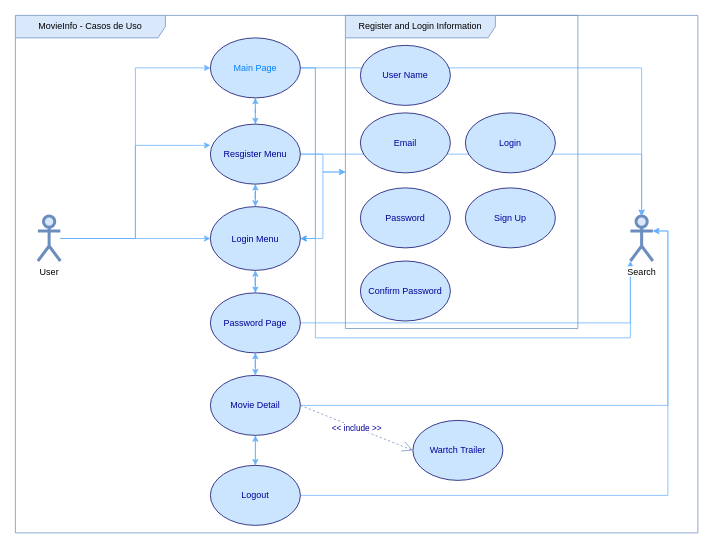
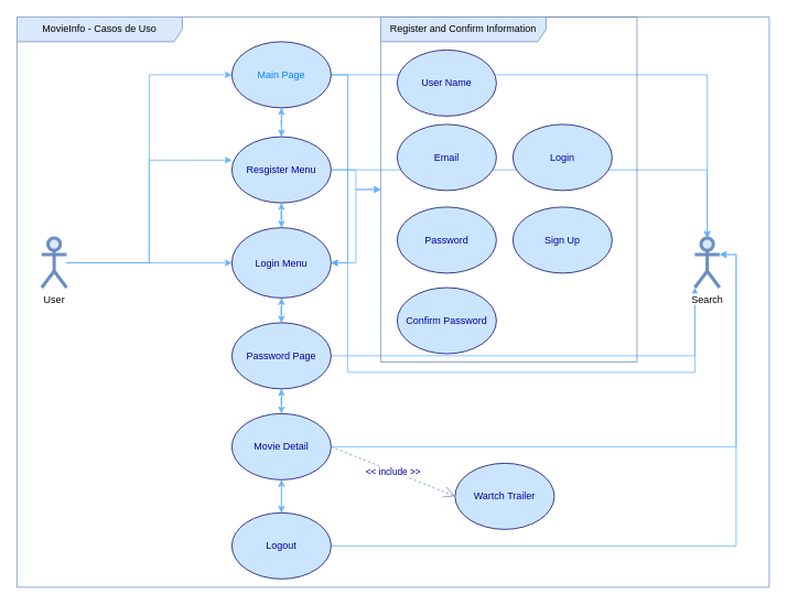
  <mxCell id="0" />
  <mxCell id="1" parent="0" />
  <mxCell id="2" value="" style="edgeStyle=orthogonalEdgeStyle;rounded=0;orthogonalLoop=1;jettySize=auto;html=1;labelBackgroundColor=#1A1A1A;strokeColor=#66B2FF;" parent="1" source="5" target="10" edge="1"><mxGeometry relative="1" as="geometry" /></mxCell>
  <mxCell id="3" style="edgeStyle=orthogonalEdgeStyle;rounded=0;orthogonalLoop=1;jettySize=auto;html=1;entryX=1;entryY=0.5;entryDx=0;entryDy=0;labelBackgroundColor=#1A1A1A;strokeColor=#3399FF;" parent="1" source="5" target="15" edge="1"><mxGeometry relative="1" as="geometry"><Array as="points"><mxPoint x="420" y="90" /><mxPoint x="420" y="318" /></Array></mxGeometry></mxCell>
  <mxCell id="4" style="edgeStyle=orthogonalEdgeStyle;rounded=0;orthogonalLoop=1;jettySize=auto;html=1;entryX=0.5;entryY=0;entryDx=0;entryDy=0;entryPerimeter=0;strokeColor=#66B2FF;" parent="1" source="5" target="36" edge="1"><mxGeometry relative="1" as="geometry" /></mxCell>
  <mxCell id="5" value="&lt;font color=&quot;#007fff&quot;&gt;Main Page&lt;/font&gt;" style="ellipse;whiteSpace=wrap;html=1;fontColor=#000099;fillColor=#CCE5FF;strokeColor=#000066;" parent="1" vertex="1"><mxGeometry x="280" y="50" width="120" height="80" as="geometry" /></mxCell>
  <mxCell id="6" value="" style="edgeStyle=orthogonalEdgeStyle;rounded=0;orthogonalLoop=1;jettySize=auto;html=1;labelBackgroundColor=#1A1A1A;strokeColor=#66B2FF;" parent="1" source="10" target="5" edge="1"><mxGeometry relative="1" as="geometry" /></mxCell>
  <mxCell id="7" value="" style="edgeStyle=orthogonalEdgeStyle;rounded=0;orthogonalLoop=1;jettySize=auto;html=1;labelBackgroundColor=#1A1A1A;strokeColor=#66B2FF;" parent="1" source="10" target="15" edge="1"><mxGeometry relative="1" as="geometry" /></mxCell>
  <mxCell id="8" style="edgeStyle=orthogonalEdgeStyle;rounded=0;orthogonalLoop=1;jettySize=auto;html=1;strokeColor=#66B2FF;" parent="1" source="10" target="41" edge="1"><mxGeometry relative="1" as="geometry" /></mxCell>
  <mxCell id="9" style="edgeStyle=orthogonalEdgeStyle;rounded=0;orthogonalLoop=1;jettySize=auto;html=1;entryX=0.5;entryY=0;entryDx=0;entryDy=0;entryPerimeter=0;strokeColor=#66B2FF;" parent="1" source="10" target="36" edge="1"><mxGeometry relative="1" as="geometry" /></mxCell>
  <mxCell id="10" value="Resgister Menu" style="ellipse;whiteSpace=wrap;html=1;strokeColor=#000066;fontColor=#000099;fillColor=#CCE5FF;" parent="1" vertex="1"><mxGeometry x="280" y="165" width="120" height="80" as="geometry" /></mxCell>
  <mxCell id="11" value="" style="edgeStyle=orthogonalEdgeStyle;rounded=0;orthogonalLoop=1;jettySize=auto;html=1;labelBackgroundColor=#1A1A1A;strokeColor=#66B2FF;" parent="1" source="15" target="10" edge="1"><mxGeometry relative="1" as="geometry" /></mxCell>
  <mxCell id="12" style="edgeStyle=orthogonalEdgeStyle;rounded=0;orthogonalLoop=1;jettySize=auto;html=1;entryX=0.5;entryY=0;entryDx=0;entryDy=0;labelBackgroundColor=#1A1A1A;strokeColor=#66B2FF;" parent="1" source="15" target="32" edge="1"><mxGeometry relative="1" as="geometry" /></mxCell>
  <mxCell id="13" style="edgeStyle=orthogonalEdgeStyle;rounded=0;orthogonalLoop=1;jettySize=auto;html=1;strokeColor=#66B2FF;" parent="1" source="15" target="41" edge="1"><mxGeometry relative="1" as="geometry" /></mxCell>
  <mxCell id="14" style="edgeStyle=orthogonalEdgeStyle;rounded=0;orthogonalLoop=1;jettySize=auto;html=1;entryX=0;entryY=1;entryDx=0;entryDy=0;entryPerimeter=0;strokeColor=#66B2FF;" parent="1" source="15" target="36" edge="1"><mxGeometry relative="1" as="geometry"><Array as="points"><mxPoint x="420" y="318" /><mxPoint x="420" y="450" /><mxPoint x="840" y="450" /></Array></mxGeometry></mxCell>
  <mxCell id="15" value="Login Menu" style="ellipse;whiteSpace=wrap;html=1;strokeColor=#000066;fontColor=#000099;fillColor=#CCE5FF;" parent="1" vertex="1"><mxGeometry x="280" y="275" width="120" height="85" as="geometry" /></mxCell>
  <mxCell id="16" style="edgeStyle=orthogonalEdgeStyle;rounded=0;orthogonalLoop=1;jettySize=auto;html=1;labelBackgroundColor=#1A1A1A;strokeColor=#66B2FF;" parent="1" source="19" edge="1"><mxGeometry relative="1" as="geometry"><mxPoint x="340" y="470" as="targetPoint" /></mxGeometry></mxCell>
  <mxCell id="17" style="edgeStyle=orthogonalEdgeStyle;rounded=0;orthogonalLoop=1;jettySize=auto;html=1;labelBackgroundColor=#1A1A1A;strokeColor=#66B2FF;" parent="1" source="19" edge="1"><mxGeometry relative="1" as="geometry"><mxPoint x="340" y="620" as="targetPoint" /></mxGeometry></mxCell>
  <mxCell id="18" style="edgeStyle=orthogonalEdgeStyle;rounded=0;orthogonalLoop=1;jettySize=auto;html=1;entryX=1;entryY=0.333;entryDx=0;entryDy=0;entryPerimeter=0;strokeColor=#66B2FF;" parent="1" source="19" target="36" edge="1"><mxGeometry relative="1" as="geometry" /></mxCell>
  <mxCell id="19" value="Movie Detail" style="ellipse;whiteSpace=wrap;html=1;strokeColor=#000066;fontColor=#000099;fillColor=#CCE5FF;" parent="1" vertex="1"><mxGeometry x="280" y="500" width="120" height="80" as="geometry" /></mxCell>
  <mxCell id="20" value="" style="edgeStyle=orthogonalEdgeStyle;rounded=0;orthogonalLoop=1;jettySize=auto;html=1;labelBackgroundColor=#1A1A1A;strokeColor=#66B2FF;" parent="1" source="22" target="19" edge="1"><mxGeometry relative="1" as="geometry" /></mxCell>
  <mxCell id="21" style="edgeStyle=orthogonalEdgeStyle;rounded=0;orthogonalLoop=1;jettySize=auto;html=1;entryX=1;entryY=0.333;entryDx=0;entryDy=0;entryPerimeter=0;strokeColor=#66B2FF;" parent="1" source="22" target="36" edge="1"><mxGeometry relative="1" as="geometry" /></mxCell>
  <mxCell id="22" value="Logout" style="ellipse;whiteSpace=wrap;html=1;strokeColor=#000066;fontColor=#000099;fillColor=#CCE5FF;" parent="1" vertex="1"><mxGeometry x="280" y="620" width="120" height="80" as="geometry" /></mxCell>
  <mxCell id="23" value="Wartch Trailer" style="ellipse;whiteSpace=wrap;html=1;strokeColor=#000066;fontColor=#000099;fillColor=#CCE5FF;" parent="1" vertex="1"><mxGeometry x="550" y="560" width="120" height="80" as="geometry" /></mxCell>
  <mxCell id="24" style="edgeStyle=orthogonalEdgeStyle;rounded=0;orthogonalLoop=1;jettySize=auto;html=1;entryX=0;entryY=0.5;entryDx=0;entryDy=0;strokeColor=#66B2FF;" parent="1" source="27" target="5" edge="1"><mxGeometry relative="1" as="geometry" /></mxCell>
  <mxCell id="25" style="edgeStyle=orthogonalEdgeStyle;rounded=0;orthogonalLoop=1;jettySize=auto;html=1;entryX=0;entryY=0.354;entryDx=0;entryDy=0;entryPerimeter=0;strokeColor=#66B2FF;" parent="1" source="27" target="10" edge="1"><mxGeometry relative="1" as="geometry" /></mxCell>
  <mxCell id="26" style="edgeStyle=orthogonalEdgeStyle;rounded=0;orthogonalLoop=1;jettySize=auto;html=1;entryX=0;entryY=0.5;entryDx=0;entryDy=0;strokeColor=#66B2FF;" parent="1" source="27" target="15" edge="1"><mxGeometry relative="1" as="geometry" /></mxCell>
  <mxCell id="27" value="User" style="shape=umlActor;verticalLabelPosition=bottom;labelBackgroundColor=#ffffff;verticalAlign=top;html=1;strokeWidth=4;fillColor=#dae8fc;strokeColor=#6c8ebf;" parent="1" vertex="1"><mxGeometry x="50" y="287.5" width="30" height="60" as="geometry" /></mxCell>
  <mxCell id="28" value="MovieInfo - Casos de Uso" style="shape=umlFrame;whiteSpace=wrap;html=1;strokeWidth=1;fillColor=#dae8fc;width=200;height=30;strokeColor=#6c8ebf;" parent="1" vertex="1"><mxGeometry x="20" y="20" width="910" height="690" as="geometry" /></mxCell>
  <mxCell id="29" value="" style="edgeStyle=orthogonalEdgeStyle;rounded=0;orthogonalLoop=1;jettySize=auto;html=1;labelBackgroundColor=#1A1A1A;strokeColor=#66B2FF;" parent="1" source="32" target="15" edge="1"><mxGeometry relative="1" as="geometry" /></mxCell>
  <mxCell id="30" value="" style="edgeStyle=orthogonalEdgeStyle;rounded=0;orthogonalLoop=1;jettySize=auto;html=1;labelBackgroundColor=#1A1A1A;strokeColor=#66B2FF;" parent="1" source="32" target="19" edge="1"><mxGeometry relative="1" as="geometry" /></mxCell>
  <mxCell id="31" style="edgeStyle=orthogonalEdgeStyle;rounded=0;orthogonalLoop=1;jettySize=auto;html=1;strokeColor=#66B2FF;" parent="1" source="32" edge="1"><mxGeometry relative="1" as="geometry"><mxPoint x="840" y="350" as="targetPoint" /><Array as="points"><mxPoint x="840" y="430" /></Array></mxGeometry></mxCell>
  <mxCell id="32" value="Password Page" style="ellipse;whiteSpace=wrap;html=1;strokeColor=#000066;fontColor=#000099;fillColor=#CCE5FF;" parent="1" vertex="1"><mxGeometry x="280" y="390" width="120" height="80" as="geometry" /></mxCell>
  <mxCell id="33" value="User Name" style="ellipse;whiteSpace=wrap;html=1;strokeColor=#000066;fontColor=#000099;fillColor=#CCE5FF;" parent="1" vertex="1"><mxGeometry x="480" y="60" width="120" height="80" as="geometry" /></mxCell>
  <mxCell id="34" value="Email" style="ellipse;whiteSpace=wrap;html=1;strokeColor=#000066;fontColor=#000099;fillColor=#CCE5FF;" parent="1" vertex="1"><mxGeometry x="480" y="150" width="120" height="80" as="geometry" /></mxCell>
  <mxCell id="35" value="Password" style="ellipse;whiteSpace=wrap;html=1;strokeColor=#000066;fontColor=#000099;fillColor=#CCE5FF;" parent="1" vertex="1"><mxGeometry x="480" y="250" width="120" height="80" as="geometry" /></mxCell>
  <mxCell id="36" value="Search" style="shape=umlActor;verticalLabelPosition=bottom;labelBackgroundColor=#ffffff;verticalAlign=top;html=1;strokeWidth=4;fillColor=#dae8fc;strokeColor=#6c8ebf;" parent="1" vertex="1"><mxGeometry x="840" y="287.5" width="30" height="60" as="geometry" /></mxCell>
  <mxCell id="37" value="Confirm Password" style="ellipse;whiteSpace=wrap;html=1;strokeColor=#000066;fontColor=#000099;fillColor=#CCE5FF;" parent="1" vertex="1"><mxGeometry x="480" y="347.5" width="120" height="80" as="geometry" /></mxCell>
  <mxCell id="38" value="&amp;lt;&amp;lt; include &amp;gt;&amp;gt;" style="endArrow=open;endSize=12;dashed=1;html=1;exitX=1;exitY=0.5;entryX=0;entryY=0.5;fontColor=#000099;strokeColor=#6c8ebf;fillColor=#dae8fc;exitDx=0;exitDy=0;entryDx=0;entryDy=0;" parent="1" source="19" target="23" edge="1"><mxGeometry width="160" relative="1" as="geometry"><mxPoint x="410.005" y="549.554" as="sourcePoint" /><mxPoint x="534.614" y="490.004" as="targetPoint" /></mxGeometry></mxCell>
  <mxCell id="39" value="Login" style="ellipse;whiteSpace=wrap;html=1;strokeColor=#000066;fontColor=#000099;fillColor=#CCE5FF;" parent="1" vertex="1"><mxGeometry x="620" y="150" width="120" height="80" as="geometry" /></mxCell>
  <mxCell id="40" value="Sign Up" style="ellipse;whiteSpace=wrap;html=1;strokeColor=#000066;fontColor=#000099;fillColor=#CCE5FF;" parent="1" vertex="1"><mxGeometry x="620" y="250" width="120" height="80" as="geometry" /></mxCell>
- <mxCell id="41" value="Register and Login Information" style="shape=umlFrame;whiteSpace=wrap;html=1;strokeWidth=1;fillColor=#dae8fc;width=200;height=30;strokeColor=#6c8ebf;" parent="1" vertex="1"><mxGeometry x="460" y="20" width="310" height="417.5" as="geometry" /></mxCell>
+ <mxCell id="41" value="Register and Confirm Information" style="shape=umlFrame;whiteSpace=wrap;html=1;strokeWidth=1;fillColor=#dae8fc;width=200;height=30;strokeColor=#6c8ebf;" parent="1" vertex="1"><mxGeometry x="460" y="20" width="310" height="417.5" as="geometry" /></mxCell>
